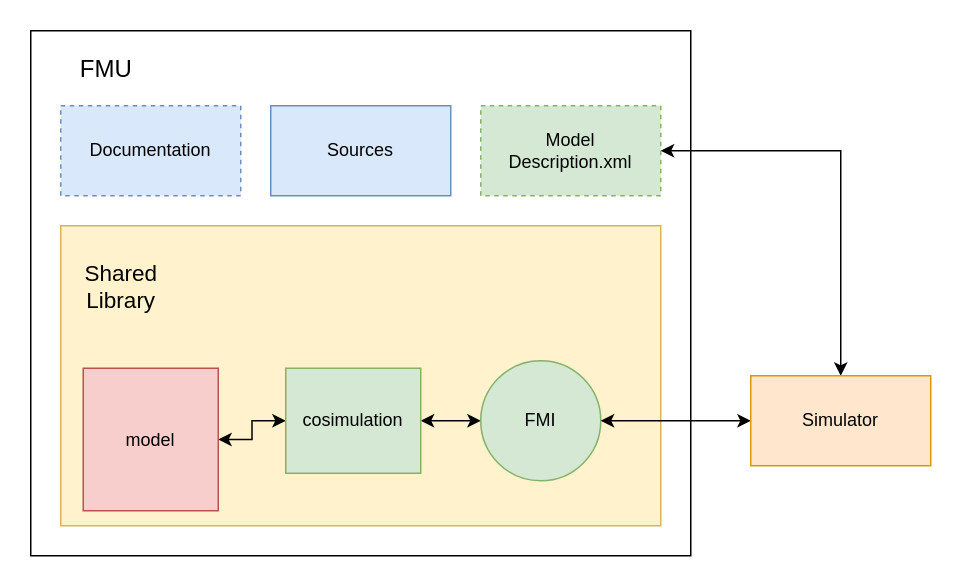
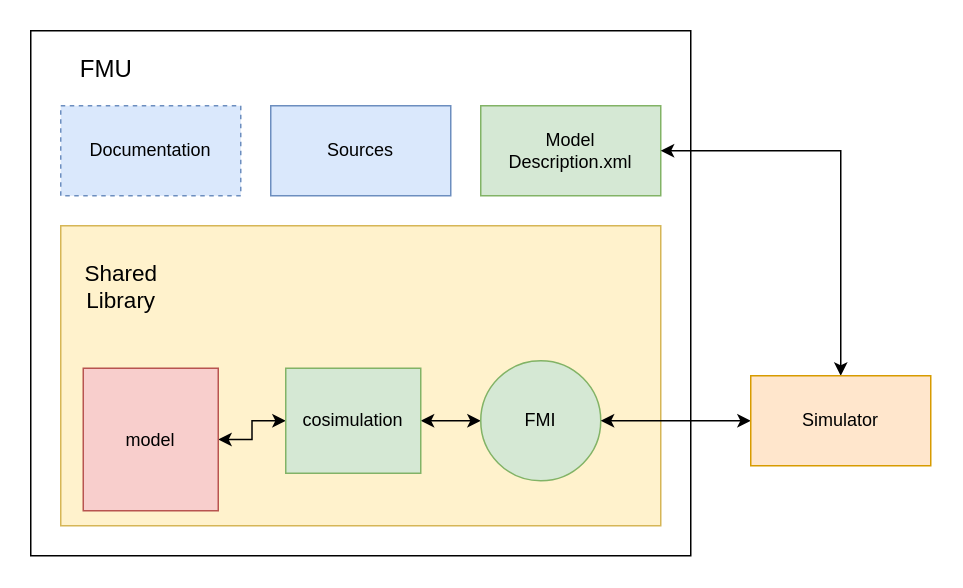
  <mxCell id="0" />
  <mxCell id="1" parent="0" />
  <mxCell id="2" value="" style="whiteSpace=wrap;html=1;" vertex="1" parent="1"><mxGeometry x="20" y="20" width="440" height="350" as="geometry" /></mxCell>
- <mxCell id="3" value="Model&lt;br&gt;Description.xml" style="rounded=0;whiteSpace=wrap;html=1;fillColor=#d5e8d4;strokeColor=#82b366;dashed=1;" vertex="1" parent="1"><mxGeometry x="320" y="70" width="120" height="60" as="geometry" /></mxCell>
+ <mxCell id="3" value="Model&lt;br&gt;Description.xml" style="rounded=0;whiteSpace=wrap;html=1;fillColor=#d5e8d4;strokeColor=#82b366;" vertex="1" parent="1"><mxGeometry x="320" y="70" width="120" height="60" as="geometry" /></mxCell>
  <mxCell id="4" value="" style="rounded=0;whiteSpace=wrap;html=1;fillColor=#fff2cc;strokeColor=#d6b656;" vertex="1" parent="1"><mxGeometry x="40" y="150" width="400" height="200" as="geometry" /></mxCell>
  <mxCell id="5" style="edgeStyle=orthogonalEdgeStyle;rounded=0;orthogonalLoop=1;jettySize=auto;html=1;exitX=0;exitY=0.5;exitDx=0;exitDy=0;entryX=1;entryY=0.5;entryDx=0;entryDy=0;startArrow=classic;startFill=1;" edge="1" parent="1" source="6" target="15"><mxGeometry relative="1" as="geometry" /></mxCell>
  <mxCell id="6" value="FMI" style="ellipse;whiteSpace=wrap;html=1;aspect=fixed;fillColor=#d5e8d4;strokeColor=#82b366;" vertex="1" parent="1"><mxGeometry x="320" y="240" width="80" height="80" as="geometry" /></mxCell>
  <mxCell id="7" value="&lt;font style=&quot;font-size: 16px;&quot;&gt;FMU&lt;/font&gt;" style="text;html=1;align=center;verticalAlign=middle;resizable=0;points=[];autosize=1;strokeColor=none;fillColor=none;" vertex="1" parent="1"><mxGeometry x="40" y="30" width="60" height="30" as="geometry" /></mxCell>
  <mxCell id="8" value="Documentation" style="rounded=0;whiteSpace=wrap;html=1;fillColor=#dae8fc;strokeColor=#6c8ebf;dashed=1;" vertex="1" parent="1"><mxGeometry x="40" y="70" width="120" height="60" as="geometry" /></mxCell>
  <mxCell id="9" value="Sources" style="rounded=0;whiteSpace=wrap;html=1;fillColor=#dae8fc;strokeColor=#6c8ebf;" vertex="1" parent="1"><mxGeometry x="180" y="70" width="120" height="60" as="geometry" /></mxCell>
  <mxCell id="10" style="edgeStyle=orthogonalEdgeStyle;rounded=0;orthogonalLoop=1;jettySize=auto;html=1;exitX=0;exitY=0.5;exitDx=0;exitDy=0;entryX=1;entryY=0.5;entryDx=0;entryDy=0;startArrow=classic;startFill=1;" edge="1" parent="1" source="12" target="6"><mxGeometry relative="1" as="geometry"><mxPoint x="560" y="280" as="sourcePoint" /></mxGeometry></mxCell>
  <mxCell id="11" style="edgeStyle=orthogonalEdgeStyle;rounded=0;orthogonalLoop=1;jettySize=auto;html=1;exitX=0.5;exitY=0;exitDx=0;exitDy=0;entryX=1;entryY=0.5;entryDx=0;entryDy=0;startArrow=classic;startFill=1;" edge="1" parent="1" source="12" target="3"><mxGeometry relative="1" as="geometry" /></mxCell>
  <mxCell id="12" value="Simulator" style="whiteSpace=wrap;html=1;fillColor=#ffe6cc;strokeColor=#d79b00;" vertex="1" parent="1"><mxGeometry x="500" y="250" width="120" height="60" as="geometry" /></mxCell>
  <mxCell id="13" value="&lt;font style=&quot;font-size: 15px;&quot;&gt;Shared&lt;br&gt;Library&lt;/font&gt;" style="text;html=1;align=center;verticalAlign=middle;resizable=0;points=[];autosize=1;strokeColor=none;fillColor=none;" vertex="1" parent="1"><mxGeometry x="45" y="165" width="70" height="50" as="geometry" /></mxCell>
  <mxCell id="14" style="edgeStyle=orthogonalEdgeStyle;rounded=0;orthogonalLoop=1;jettySize=auto;html=1;exitX=0;exitY=0.5;exitDx=0;exitDy=0;entryX=1;entryY=0.5;entryDx=0;entryDy=0;startArrow=classic;startFill=1;" edge="1" parent="1" source="15" target="16"><mxGeometry relative="1" as="geometry" /></mxCell>
  <mxCell id="15" value="cosimulation" style="rounded=0;whiteSpace=wrap;html=1;fillColor=#d5e8d4;strokeColor=#82b366;" vertex="1" parent="1"><mxGeometry x="190" y="245" width="90" height="70" as="geometry" /></mxCell>
  <mxCell id="16" value="model" style="rounded=0;whiteSpace=wrap;html=1;fillColor=#f8cecc;strokeColor=#b85450;" vertex="1" parent="1"><mxGeometry x="55" y="245" width="90" height="95" as="geometry" /></mxCell>
